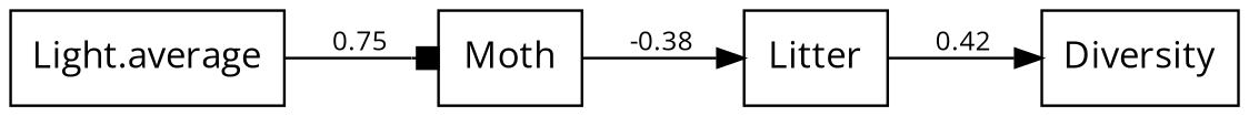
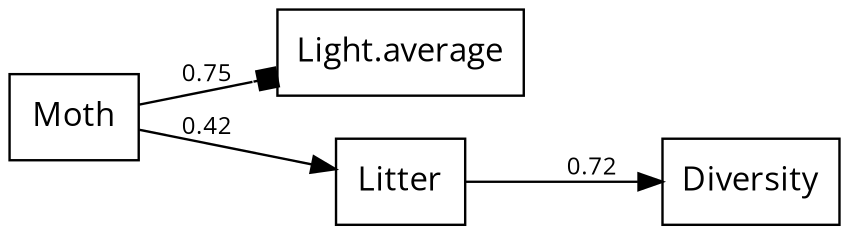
  digraph {
    fontname="Open Sans"
    rankdir=LR
    node [fontname="Open Sans" fontsize=14 shape=box]
    edge [arrowhead=normal fontname="Open Sans" fontsize=10]
    Moth
    "Light.average"
    Litter
    Diversity
-   "Light.average" -> Moth [arrowhead=box label=0.75]
-   Moth -> Litter [label=-0.38]
-   Litter -> Diversity [label=0.42]
+   Moth -> "Light.average" [arrowhead=box label=0.75]
+   Moth -> Litter [label=0.42]
+   Litter -> Diversity [label=0.72]
  }
